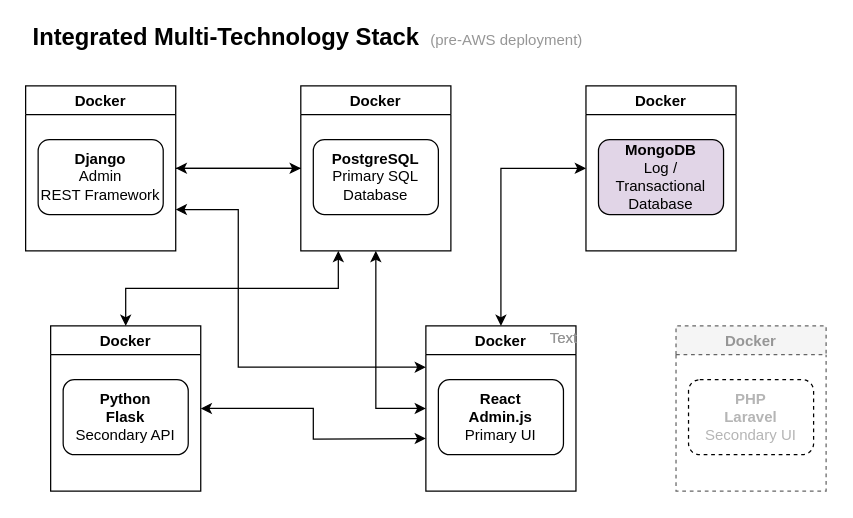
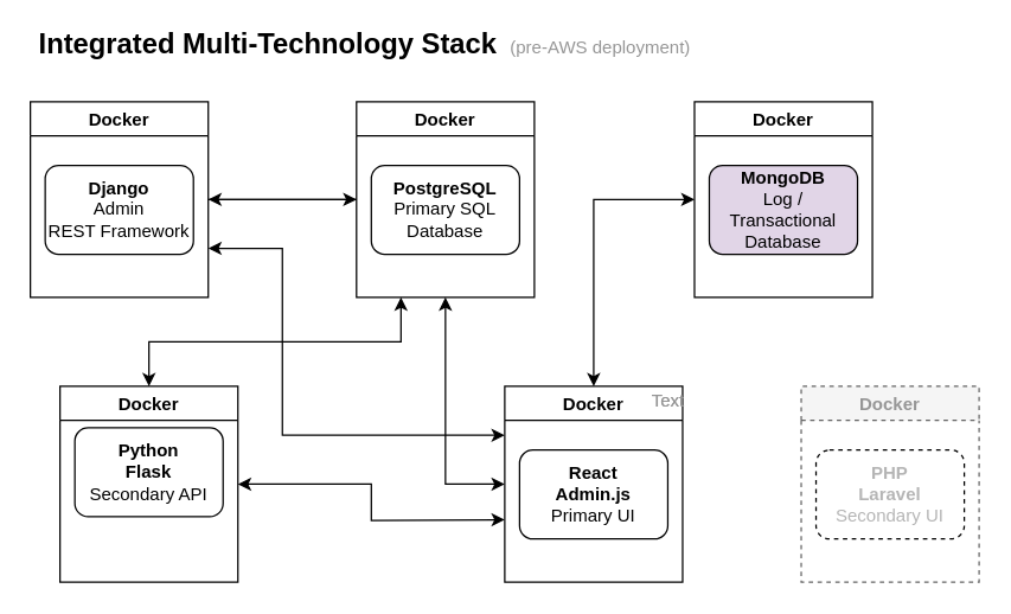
  <mxCell id="0" />
  <mxCell id="1" parent="0" />
  <mxCell id="2" style="edgeStyle=orthogonalEdgeStyle;rounded=0;orthogonalLoop=1;jettySize=auto;html=1;entryX=1;entryY=0.5;entryDx=0;entryDy=0;" edge="1" parent="1" source="5" target="9"><mxGeometry relative="1" as="geometry" /></mxCell>
  <mxCell id="3" style="edgeStyle=orthogonalEdgeStyle;rounded=0;orthogonalLoop=1;jettySize=auto;html=1;entryX=0;entryY=0.5;entryDx=0;entryDy=0;startArrow=classic;startFill=1;" edge="1" parent="1" source="5" target="11"><mxGeometry relative="1" as="geometry"><Array as="points"><mxPoint x="300" y="200" /></Array></mxGeometry></mxCell>
  <mxCell id="4" style="edgeStyle=orthogonalEdgeStyle;rounded=0;orthogonalLoop=1;jettySize=auto;html=1;exitX=0.25;exitY=1;exitDx=0;exitDy=0;entryX=0.5;entryY=0;entryDx=0;entryDy=0;startArrow=classic;startFill=1;" edge="1" parent="1" source="5" target="16"><mxGeometry relative="1" as="geometry"><mxPoint x="270" y="200" as="targetPoint" /></mxGeometry></mxCell>
  <mxCell id="5" value="Docker" style="swimlane;" vertex="1" parent="1"><mxGeometry x="240" y="68" width="120" height="132" as="geometry" /></mxCell>
  <mxCell id="6" value="&lt;b&gt;PostgreSQL&lt;/b&gt;&lt;br&gt;Primary SQL&lt;br&gt;Database" style="rounded=1;whiteSpace=wrap;html=1;" vertex="1" parent="5"><mxGeometry x="10" y="43" width="100" height="60" as="geometry" /></mxCell>
  <mxCell id="7" style="edgeStyle=orthogonalEdgeStyle;rounded=0;orthogonalLoop=1;jettySize=auto;html=1;" edge="1" parent="1" source="9"><mxGeometry relative="1" as="geometry"><mxPoint x="240" y="134" as="targetPoint" /><Array as="points"><mxPoint x="190" y="134" /><mxPoint x="190" y="134" /></Array></mxGeometry></mxCell>
  <mxCell id="8" style="edgeStyle=orthogonalEdgeStyle;rounded=0;orthogonalLoop=1;jettySize=auto;html=1;exitX=1;exitY=0.75;exitDx=0;exitDy=0;entryX=0;entryY=0.25;entryDx=0;entryDy=0;startArrow=classic;startFill=1;fontColor=#969696;" edge="1" parent="1" source="9" target="11"><mxGeometry relative="1" as="geometry"><Array as="points"><mxPoint x="190" y="167" /><mxPoint x="190" y="293" /></Array></mxGeometry></mxCell>
  <mxCell id="9" value="Docker" style="swimlane;" vertex="1" parent="1"><mxGeometry x="20" y="68" width="120" height="132" as="geometry" /></mxCell>
  <mxCell id="10" value="&lt;b&gt;Django&lt;/b&gt;&lt;br&gt;Admin&lt;br&gt;REST Framework" style="rounded=1;whiteSpace=wrap;html=1;" vertex="1" parent="9"><mxGeometry x="10" y="43" width="100" height="60" as="geometry" /></mxCell>
  <mxCell id="11" value="Docker" style="swimlane;" vertex="1" parent="1"><mxGeometry x="340" y="260" width="120" height="132" as="geometry" /></mxCell>
  <mxCell id="12" value="&lt;b&gt;React&lt;/b&gt;&lt;br&gt;&lt;b&gt;Admin.js&lt;/b&gt;&lt;br&gt;Primary UI" style="rounded=1;whiteSpace=wrap;html=1;" vertex="1" parent="11"><mxGeometry x="10" y="43" width="100" height="60" as="geometry" /></mxCell>
  <mxCell id="13" value="Docker" style="swimlane;" vertex="1" parent="1"><mxGeometry x="468" y="68" width="120" height="132" as="geometry" /></mxCell>
  <mxCell id="14" value="&lt;b&gt;MongoDB&lt;/b&gt;&lt;br&gt;Log / Transactional Database" style="rounded=1;whiteSpace=wrap;html=1;fillColor=#e1d5e7;" vertex="1" parent="13"><mxGeometry x="10" y="43" width="100" height="60" as="geometry" /></mxCell>
  <mxCell id="15" style="edgeStyle=orthogonalEdgeStyle;rounded=0;orthogonalLoop=1;jettySize=auto;html=1;startArrow=classic;startFill=1;" edge="1" parent="1" source="16"><mxGeometry relative="1" as="geometry"><mxPoint x="340" y="350" as="targetPoint" /></mxGeometry></mxCell>
  <mxCell id="16" value="Docker" style="swimlane;" vertex="1" parent="1"><mxGeometry x="40" y="260" width="120" height="132" as="geometry" /></mxCell>
- <mxCell id="17" value="&lt;b&gt;Python&lt;/b&gt;&lt;br&gt;&lt;b&gt;Flask&lt;/b&gt;&lt;br&gt;Secondary API" style="rounded=1;whiteSpace=wrap;html=1;" vertex="1" parent="16"><mxGeometry x="10" y="43" width="100" height="60" as="geometry" /></mxCell>
+ <mxCell id="17" value="&lt;b&gt;Python&lt;/b&gt;&lt;br&gt;&lt;b&gt;Flask&lt;/b&gt;&lt;br&gt;Secondary API" style="rounded=1;whiteSpace=wrap;html=1;" vertex="1" parent="16"><mxGeometry x="10" y="28" width="100" height="60" as="geometry" /></mxCell>
  <mxCell id="18" style="edgeStyle=orthogonalEdgeStyle;rounded=0;orthogonalLoop=1;jettySize=auto;html=1;entryX=0.5;entryY=0;entryDx=0;entryDy=0;startArrow=classic;startFill=1;exitX=0;exitY=0.5;exitDx=0;exitDy=0;" edge="1" parent="1" source="13" target="11"><mxGeometry relative="1" as="geometry"><mxPoint x="500" y="200" as="sourcePoint" /></mxGeometry></mxCell>
  <mxCell id="19" value="Docker" style="swimlane;fillColor=#f5f5f5;strokeColor=#666666;dashed=1;fontColor=#969696;" vertex="1" parent="1"><mxGeometry x="540" y="260" width="120" height="132" as="geometry" /></mxCell>
  <mxCell id="20" value="&lt;font color=&quot;#b5b5b5&quot;&gt;&lt;b&gt;PHP&lt;/b&gt;&lt;br&gt;&lt;b&gt;Laravel&lt;/b&gt;&lt;br&gt;Secondary UI&lt;/font&gt;" style="rounded=1;whiteSpace=wrap;html=1;dashed=1;" vertex="1" parent="19"><mxGeometry x="10" y="43" width="100" height="60" as="geometry" /></mxCell>
  <mxCell id="21" value="Text" style="text;html=1;resizable=0;autosize=1;align=center;verticalAlign=middle;points=[];fillColor=none;strokeColor=none;rounded=0;dashed=1;fontColor=#969696;" vertex="1" parent="1"><mxGeometry x="430" y="260" width="40" height="20" as="geometry" /></mxCell>
  <mxCell id="22" value="Text" style="text;html=1;resizable=0;autosize=1;align=center;verticalAlign=middle;points=[];fillColor=none;strokeColor=none;rounded=0;dashed=1;fontColor=#969696;" vertex="1" parent="1"><mxGeometry x="430" y="260" width="40" height="20" as="geometry" /></mxCell>
  <mxCell id="23" value="&lt;b&gt;&lt;font style=&quot;font-size: 19px&quot; color=&quot;#000000&quot;&gt;Integrated Multi-Technology Stack&lt;/font&gt;&lt;/b&gt;" style="text;html=1;align=center;verticalAlign=middle;resizable=0;points=[];autosize=1;fontColor=#969696;" vertex="1" parent="1"><mxGeometry x="20" y="20" width="320" height="20" as="geometry" /></mxCell>
  <mxCell id="24" value="(pre-AWS deployment)" style="text;html=1;align=left;verticalAlign=middle;resizable=0;points=[];autosize=1;fontColor=#969696;" vertex="1" parent="1"><mxGeometry x="342" y="22" width="140" height="20" as="geometry" /></mxCell>
